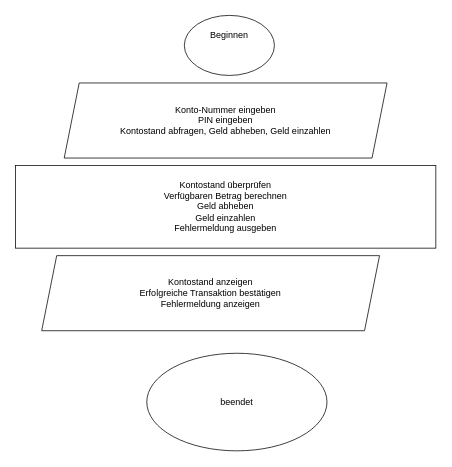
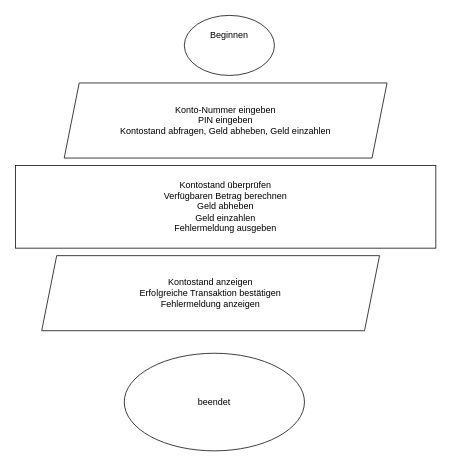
  <mxCell id="0" />
  <mxCell id="1" parent="0" />
  <mxCell id="2" value="Beginnen&lt;div&gt;&lt;br&gt;&lt;/div&gt;&lt;div&gt;&lt;br&gt;&lt;/div&gt;" style="ellipse;whiteSpace=wrap;html=1;" vertex="1" parent="1"><mxGeometry x="245" y="20" width="120" height="80" as="geometry" /></mxCell>
  <mxCell id="3" value="Konto-Nummer eingeben&lt;div&gt;PIN eingeben&lt;/div&gt;&lt;div&gt;Kontostand abfragen, Geld abheben, Geld einzahlen&lt;/div&gt;" style="shape=parallelogram;perimeter=parallelogramPerimeter;whiteSpace=wrap;html=1;fixedSize=1;" vertex="1" parent="1"><mxGeometry x="85" y="110" width="430" height="100" as="geometry" /></mxCell>
  <mxCell id="4" value="Kontostand überprüfen&lt;div&gt;Verfügbaren Betrag berechnen&lt;/div&gt;&lt;div&gt;Geld abheben&lt;/div&gt;&lt;div&gt;Geld einzahlen&lt;/div&gt;&lt;div&gt;Fehlermeldung ausgeben&lt;/div&gt;" style="rounded=0;whiteSpace=wrap;html=1;" vertex="1" parent="1"><mxGeometry x="20" y="220" width="560" height="110" as="geometry" /></mxCell>
  <mxCell id="5" value="Kontostand anzeigen&lt;div&gt;Erfolgreiche Transaktion bestätigen&lt;/div&gt;&lt;div&gt;Fehlermeldung anzeigen&lt;/div&gt;" style="shape=parallelogram;perimeter=parallelogramPerimeter;whiteSpace=wrap;html=1;fixedSize=1;" vertex="1" parent="1"><mxGeometry x="55" y="340" width="450" height="100" as="geometry" /></mxCell>
- <mxCell id="6" value="beendet" style="ellipse;whiteSpace=wrap;html=1;" vertex="1" parent="1"><mxGeometry x="195" y="470" width="240" height="130" as="geometry" /></mxCell>
+ <mxCell id="6" value="beendet" style="ellipse;whiteSpace=wrap;html=1;" vertex="1" parent="1"><mxGeometry x="165" y="470" width="240" height="130" as="geometry" /></mxCell>
